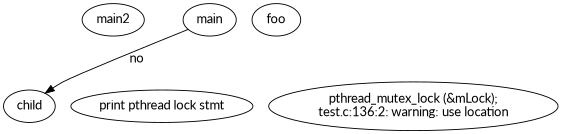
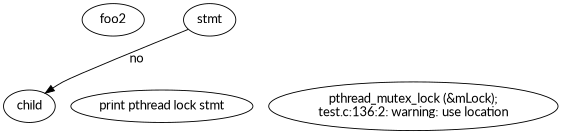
  digraph {
    fontname=Lato
    node [fontname=Lato]
    edge [fontname=Lato style=invis]
-   main
+   main [label=stmt]
    child
    "pthread_mutex_lock (&mLock);\ntest.c:136:2: warning: use location"
    "print pthread lock stmt"
-   foo
-   main2
+   main2 [label=foo2]
    main -> child [label=no style=""]
    main -> "pthread_mutex_lock (&mLock);\ntest.c:136:2: warning: use location"
    main -> "print pthread lock stmt"
    main -> "print pthread lock stmt"
    main2 -> child [label=no]
    main2 -> "pthread_mutex_lock (&mLock);\ntest.c:136:2: warning: use location"
    main2 -> "print pthread lock stmt"
    main2 -> "print pthread lock stmt"
  }
